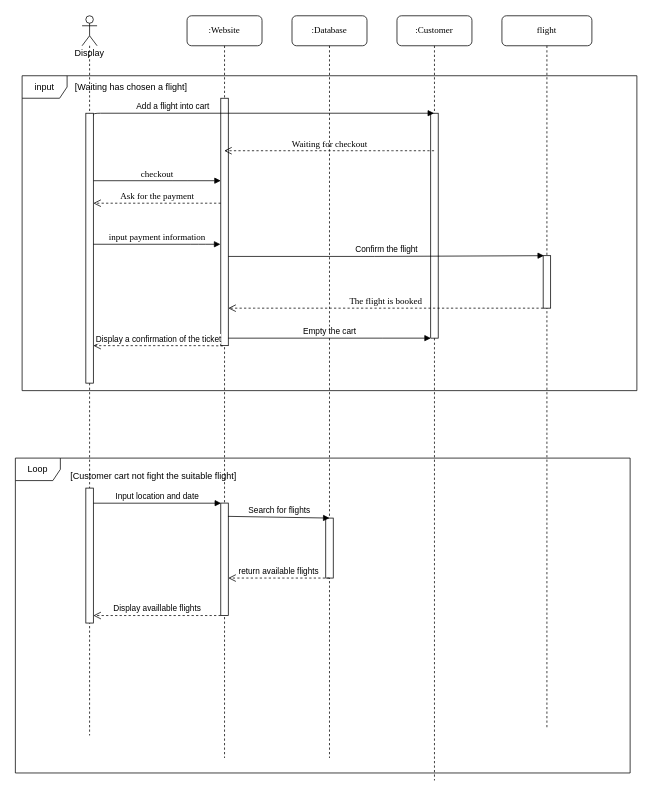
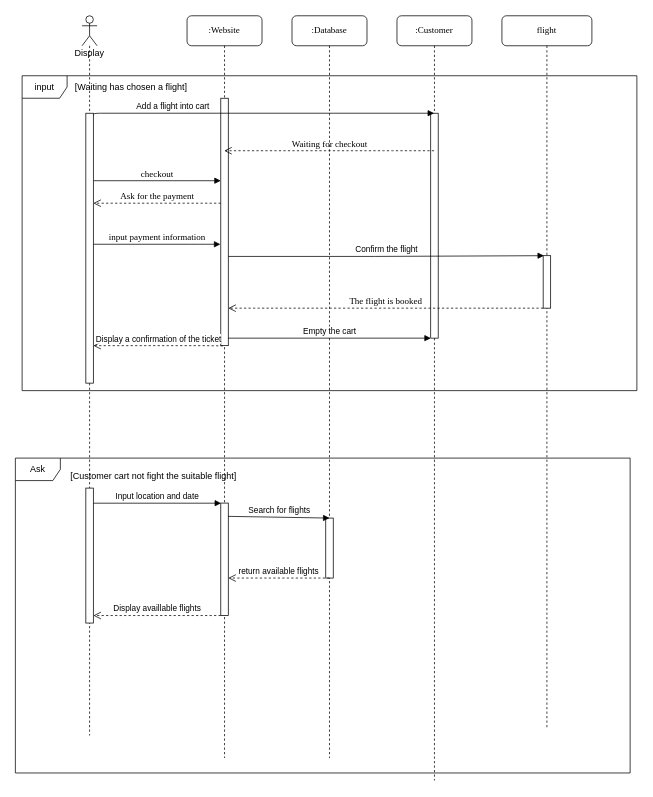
  <mxCell id="0" />
  <mxCell id="1" parent="0" />
  <mxCell id="2" value=":Website" style="shape=umlLifeline;perimeter=lifelinePerimeter;whiteSpace=wrap;html=1;container=1;collapsible=0;recursiveResize=0;outlineConnect=0;rounded=1;shadow=0;comic=0;labelBackgroundColor=none;strokeWidth=1;fontFamily=Verdana;fontSize=12;align=center;" parent="1" vertex="1"><mxGeometry x="249" y="20" width="100" height="990" as="geometry" /></mxCell>
  <mxCell id="3" value="" style="html=1;points=[];perimeter=orthogonalPerimeter;rounded=0;shadow=0;comic=0;labelBackgroundColor=none;strokeWidth=1;fontFamily=Verdana;fontSize=12;align=center;" parent="2" vertex="1"><mxGeometry x="45" y="110" width="10" height="330" as="geometry" /></mxCell>
  <mxCell id="4" value="" style="html=1;points=[];perimeter=orthogonalPerimeter;" vertex="1" parent="2"><mxGeometry x="45" y="650" width="10" height="150" as="geometry" /></mxCell>
  <mxCell id="5" value="Display availlable flights" style="html=1;verticalAlign=bottom;endArrow=open;dashed=1;endSize=8;rounded=0;exitX=0.5;exitY=1;exitDx=0;exitDy=0;exitPerimeter=0;" edge="1" parent="2" target="18"><mxGeometry relative="1" as="geometry"><mxPoint x="45" y="800" as="sourcePoint" /><mxPoint x="-90" y="800" as="targetPoint" /></mxGeometry></mxCell>
  <mxCell id="6" value=":Database" style="shape=umlLifeline;perimeter=lifelinePerimeter;whiteSpace=wrap;html=1;container=1;collapsible=0;recursiveResize=0;outlineConnect=0;rounded=1;shadow=0;comic=0;labelBackgroundColor=none;strokeWidth=1;fontFamily=Verdana;fontSize=12;align=center;" parent="1" vertex="1"><mxGeometry x="389" y="20" width="100" height="990" as="geometry" /></mxCell>
  <mxCell id="7" value="" style="html=1;points=[];perimeter=orthogonalPerimeter;" vertex="1" parent="6"><mxGeometry x="45" y="670" width="10" height="80" as="geometry" /></mxCell>
  <mxCell id="8" value=":Customer" style="shape=umlLifeline;perimeter=lifelinePerimeter;whiteSpace=wrap;html=1;container=1;collapsible=0;recursiveResize=0;outlineConnect=0;rounded=1;shadow=0;comic=0;labelBackgroundColor=none;strokeWidth=1;fontFamily=Verdana;fontSize=12;align=center;" parent="1" vertex="1"><mxGeometry x="529" y="20" width="100" height="1020" as="geometry" /></mxCell>
  <mxCell id="9" value="flight" style="shape=umlLifeline;perimeter=lifelinePerimeter;whiteSpace=wrap;html=1;container=1;collapsible=0;recursiveResize=0;outlineConnect=0;rounded=1;shadow=0;comic=0;labelBackgroundColor=none;strokeWidth=1;fontFamily=Verdana;fontSize=12;align=center;" parent="1" vertex="1"><mxGeometry x="669" y="20" width="120" height="950" as="geometry" /></mxCell>
  <mxCell id="10" value="" style="html=1;points=[];perimeter=orthogonalPerimeter;rounded=0;shadow=0;comic=0;labelBackgroundColor=none;strokeWidth=1;fontFamily=Verdana;fontSize=12;align=center;" parent="9" vertex="1"><mxGeometry x="55" y="320" width="10" height="70" as="geometry" /></mxCell>
  <mxCell id="11" value="" style="html=1;points=[];perimeter=orthogonalPerimeter;rounded=0;shadow=0;comic=0;labelBackgroundColor=none;strokeWidth=1;fontFamily=Verdana;fontSize=12;align=center;" parent="1" vertex="1"><mxGeometry x="574" y="150" width="10" height="300" as="geometry" /></mxCell>
  <mxCell id="12" value="Waiting for checkout" style="html=1;verticalAlign=bottom;endArrow=open;dashed=1;endSize=8;labelBackgroundColor=none;fontFamily=Verdana;fontSize=12;edgeStyle=elbowEdgeStyle;elbow=vertical;" parent="1" source="8" target="2" edge="1"><mxGeometry relative="1" as="geometry"><mxPoint x="639" y="286" as="targetPoint" /><Array as="points"><mxPoint x="519" y="200" /><mxPoint x="539" y="240" /><mxPoint x="689" y="240" /></Array></mxGeometry></mxCell>
  <mxCell id="13" value="checkout" style="html=1;verticalAlign=bottom;endArrow=block;labelBackgroundColor=none;fontFamily=Verdana;fontSize=12;" parent="1" source="17" target="3" edge="1"><mxGeometry relative="1" as="geometry"><mxPoint x="144" y="420" as="sourcePoint" /><mxPoint x="269" y="240" as="targetPoint" /><Array as="points"><mxPoint x="239" y="240" /></Array></mxGeometry></mxCell>
  <mxCell id="14" value="" style="html=1;verticalAlign=bottom;endArrow=block;labelBackgroundColor=none;fontFamily=Verdana;fontSize=12;edgeStyle=elbowEdgeStyle;elbow=vertical;exitX=0.943;exitY=0.011;exitDx=0;exitDy=0;exitPerimeter=0;" parent="1" source="17" target="8" edge="1"><mxGeometry relative="1" as="geometry"><mxPoint x="144" y="160" as="sourcePoint" /><Array as="points"><mxPoint x="129" y="150" /></Array></mxGeometry></mxCell>
  <mxCell id="15" value="Add a flight into cart" style="edgeLabel;html=1;align=center;verticalAlign=middle;resizable=0;points=[];" vertex="1" connectable="0" parent="14"><mxGeometry x="-0.533" y="2" relative="1" as="geometry"><mxPoint x="3" y="-8" as="offset" /></mxGeometry></mxCell>
  <mxCell id="16" value="Display" style="shape=umlLifeline;participant=umlActor;perimeter=lifelinePerimeter;whiteSpace=wrap;html=1;container=1;collapsible=0;recursiveResize=0;verticalAlign=top;spacingTop=36;outlineConnect=0;" vertex="1" parent="1"><mxGeometry x="109" y="20" width="20" height="960" as="geometry" /></mxCell>
  <mxCell id="17" value="" style="html=1;points=[];perimeter=orthogonalPerimeter;" vertex="1" parent="16"><mxGeometry x="5" y="130" width="10" height="360" as="geometry" /></mxCell>
  <mxCell id="18" value="" style="html=1;points=[];perimeter=orthogonalPerimeter;" vertex="1" parent="16"><mxGeometry x="5" y="630" width="10" height="180" as="geometry" /></mxCell>
  <mxCell id="19" value="Ask for the payment" style="html=1;verticalAlign=bottom;endArrow=open;dashed=1;endSize=8;labelBackgroundColor=none;fontFamily=Verdana;fontSize=12;edgeStyle=elbowEdgeStyle;elbow=vertical;" edge="1" parent="1" source="3" target="17"><mxGeometry relative="1" as="geometry"><mxPoint x="139" y="270" as="targetPoint" /><Array as="points"><mxPoint x="209" y="270" /><mxPoint x="358.98" y="310" /><mxPoint x="508.98" y="310" /></Array><mxPoint x="279" y="270" as="sourcePoint" /></mxGeometry></mxCell>
  <mxCell id="20" value="input payment information" style="html=1;verticalAlign=bottom;endArrow=block;labelBackgroundColor=none;fontFamily=Verdana;fontSize=12;" edge="1" parent="1" source="17"><mxGeometry relative="1" as="geometry"><mxPoint x="129" y="325" as="sourcePoint" /><mxPoint x="293.5" y="324.76" as="targetPoint" /><Array as="points"><mxPoint x="264" y="324.76" /></Array></mxGeometry></mxCell>
  <mxCell id="21" value="Confirm the flight" style="html=1;verticalAlign=bottom;endArrow=block;rounded=0;entryX=0.11;entryY=0;entryDx=0;entryDy=0;entryPerimeter=0;" edge="1" parent="1" source="3" target="10"><mxGeometry width="80" relative="1" as="geometry"><mxPoint x="319" y="341" as="sourcePoint" /><mxPoint x="709" y="340" as="targetPoint" /><Array as="points"><mxPoint x="499" y="341" /></Array></mxGeometry></mxCell>
  <mxCell id="22" value="Empty the cart" style="html=1;verticalAlign=bottom;endArrow=block;rounded=0;exitX=0.967;exitY=0.862;exitDx=0;exitDy=0;exitPerimeter=0;" edge="1" parent="1"><mxGeometry width="80" relative="1" as="geometry"><mxPoint x="303.84" y="450.02" as="sourcePoint" /><mxPoint x="574.17" y="450" as="targetPoint" /><Array as="points"><mxPoint x="509.17" y="450" /></Array></mxGeometry></mxCell>
  <mxCell id="23" value="The flight is booked" style="html=1;verticalAlign=bottom;endArrow=open;dashed=1;endSize=8;labelBackgroundColor=none;fontFamily=Verdana;fontSize=12;edgeStyle=elbowEdgeStyle;elbow=vertical;" edge="1" parent="1" source="10" target="3"><mxGeometry relative="1" as="geometry"><mxPoint x="319" y="410" as="targetPoint" /><Array as="points"><mxPoint x="349" y="410" /><mxPoint x="539" y="410" /><mxPoint x="679.24" y="456" /><mxPoint x="829.24" y="456" /></Array><mxPoint x="714" y="410" as="sourcePoint" /></mxGeometry></mxCell>
  <mxCell id="24" value="input" style="shape=umlFrame;whiteSpace=wrap;html=1;" vertex="1" parent="1"><mxGeometry x="29" y="100" width="820" height="420" as="geometry" /></mxCell>
  <mxCell id="25" value="[Waiting has chosen a flight]" style="text;html=1;resizable=0;autosize=1;align=center;verticalAlign=middle;points=[];fillColor=none;strokeColor=none;rounded=0;" vertex="1" parent="1"><mxGeometry x="79" y="100" width="190" height="30" as="geometry" /></mxCell>
  <mxCell id="26" value="Input location and date" style="html=1;verticalAlign=bottom;endArrow=block;rounded=0;entryX=0.043;entryY=0.001;entryDx=0;entryDy=0;entryPerimeter=0;" edge="1" parent="1" source="18" target="4"><mxGeometry width="80" relative="1" as="geometry"><mxPoint x="159" y="680" as="sourcePoint" /><mxPoint x="429" y="750" as="targetPoint" /></mxGeometry></mxCell>
  <mxCell id="27" value="Search for flights" style="html=1;verticalAlign=bottom;endArrow=block;rounded=0;entryX=0.5;entryY=0;entryDx=0;entryDy=0;entryPerimeter=0;exitX=0.957;exitY=0.118;exitDx=0;exitDy=0;exitPerimeter=0;" edge="1" parent="1" source="4" target="7"><mxGeometry width="80" relative="1" as="geometry"><mxPoint x="329" y="690" as="sourcePoint" /><mxPoint x="429.43" y="690" as="targetPoint" /></mxGeometry></mxCell>
  <mxCell id="28" value="return available flights" style="html=1;verticalAlign=bottom;endArrow=open;dashed=1;endSize=8;rounded=0;exitX=0.5;exitY=1;exitDx=0;exitDy=0;exitPerimeter=0;" edge="1" parent="1" source="7" target="4"><mxGeometry relative="1" as="geometry"><mxPoint x="429" y="770" as="sourcePoint" /><mxPoint x="349" y="770" as="targetPoint" /></mxGeometry></mxCell>
- <mxCell id="29" value="Loop" style="shape=umlFrame;whiteSpace=wrap;html=1;" vertex="1" parent="1"><mxGeometry x="20" y="610" width="820" height="420" as="geometry" /></mxCell>
+ <mxCell id="29" value="Ask" style="shape=umlFrame;whiteSpace=wrap;html=1;" vertex="1" parent="1"><mxGeometry x="20" y="610" width="820" height="420" as="geometry" /></mxCell>
  <mxCell id="30" value="[Customer cart not fight the suitable flight]" style="text;html=1;resizable=0;autosize=1;align=center;verticalAlign=middle;points=[];fillColor=none;strokeColor=none;rounded=0;" vertex="1" parent="1"><mxGeometry x="79" y="620" width="250" height="30" as="geometry" /></mxCell>
  <mxCell id="31" value="Display a confirmation of the ticket" style="html=1;verticalAlign=bottom;endArrow=open;dashed=1;endSize=8;rounded=0;exitX=0.271;exitY=1.001;exitDx=0;exitDy=0;exitPerimeter=0;" edge="1" parent="1" source="3" target="17"><mxGeometry relative="1" as="geometry"><mxPoint x="294" y="450" as="sourcePoint" /><mxPoint x="214" y="450" as="targetPoint" /><Array as="points"><mxPoint x="269" y="460" /></Array></mxGeometry></mxCell>
